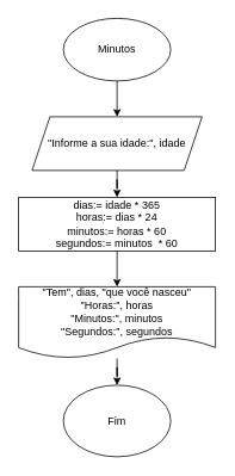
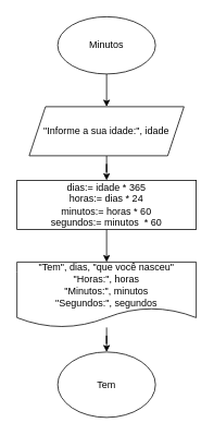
  <mxCell id="0" />
  <mxCell id="1" parent="0" />
  <mxCell id="2" value="" style="edgeStyle=orthogonalEdgeStyle;rounded=0;orthogonalLoop=1;jettySize=auto;html=1;" edge="1" parent="1" source="3" target="5"><mxGeometry relative="1" as="geometry" /></mxCell>
  <mxCell id="3" value="Minutos" style="ellipse;whiteSpace=wrap;html=1;" vertex="1" parent="1"><mxGeometry x="70" y="20" width="120" height="70" as="geometry" /></mxCell>
  <mxCell id="4" value="" style="edgeStyle=orthogonalEdgeStyle;rounded=0;orthogonalLoop=1;jettySize=auto;html=1;" edge="1" parent="1" source="5" target="7"><mxGeometry relative="1" as="geometry" /></mxCell>
  <mxCell id="5" value="&quot;Informe a sua idade:&quot;, idade" style="shape=parallelogram;perimeter=parallelogramPerimeter;whiteSpace=wrap;html=1;fixedSize=1;" vertex="1" parent="1"><mxGeometry x="35" y="130" width="190" height="60" as="geometry" /></mxCell>
  <mxCell id="6" value="" style="edgeStyle=orthogonalEdgeStyle;rounded=0;orthogonalLoop=1;jettySize=auto;html=1;" edge="1" parent="1" source="7" target="10"><mxGeometry relative="1" as="geometry" /></mxCell>
  <mxCell id="7" value="dias:= idade * 365&lt;br&gt;horas:= dias * 24&lt;br&gt;minutos:= horas * 60&lt;br&gt;segundos:= minutos&amp;nbsp; * 60" style="rounded=0;whiteSpace=wrap;html=1;" vertex="1" parent="1"><mxGeometry x="20" y="220" width="220" height="60" as="geometry" /></mxCell>
- <mxCell id="8" value="Fim" style="ellipse;whiteSpace=wrap;html=1;" vertex="1" parent="1"><mxGeometry x="70" y="430" width="120" height="80" as="geometry" /></mxCell>
+ <mxCell id="8" value="Tem" style="ellipse;whiteSpace=wrap;html=1;" vertex="1" parent="1"><mxGeometry x="70" y="430" width="120" height="80" as="geometry" /></mxCell>
  <mxCell id="9" value="" style="edgeStyle=orthogonalEdgeStyle;rounded=0;orthogonalLoop=1;jettySize=auto;html=1;" edge="1" parent="1" source="10" target="8"><mxGeometry relative="1" as="geometry" /></mxCell>
  <mxCell id="10" value="&quot;Tem&quot;, dias, &quot;que você nasceu&quot;&lt;br&gt;&quot;Horas:&quot;, horas&lt;br&gt;&quot;Minutos:&quot;, minutos&lt;br&gt;&quot;Segundos:&quot;, segundos" style="shape=document;whiteSpace=wrap;html=1;boundedLbl=1;" vertex="1" parent="1"><mxGeometry x="20" y="320" width="220" height="80" as="geometry" /></mxCell>
